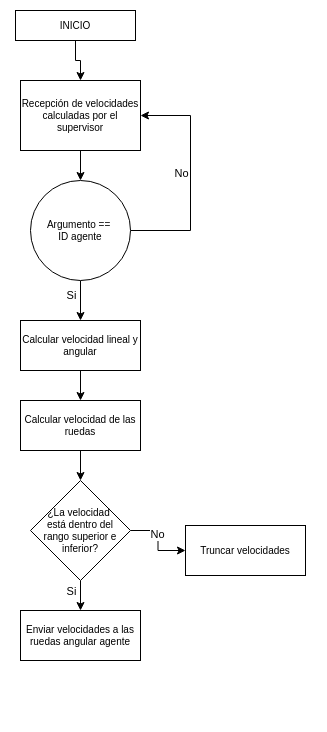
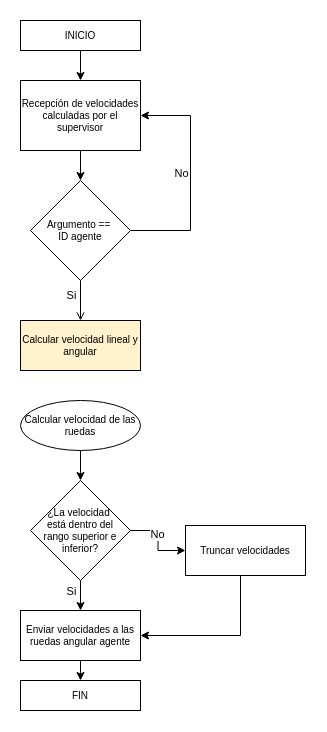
  <mxCell id="0" />
  <mxCell id="1" parent="0" />
  <mxCell id="2" style="edgeStyle=orthogonalEdgeStyle;rounded=0;orthogonalLoop=1;jettySize=auto;html=1;exitX=0.5;exitY=1;exitDx=0;exitDy=0;entryX=0.5;entryY=0;entryDx=0;entryDy=0;" parent="1" source="3" target="10" edge="1"><mxGeometry relative="1" as="geometry" /></mxCell>
- <mxCell id="3" value="INICIO" style="rounded=0;whiteSpace=wrap;html=1;fontSize=10;" parent="1" vertex="1"><mxGeometry x="15" y="10" width="120" height="30" as="geometry" /></mxCell>
- <mxCell id="4" style="edgeStyle=orthogonalEdgeStyle;rounded=0;orthogonalLoop=1;jettySize=auto;html=1;exitX=0.5;exitY=1;exitDx=0;exitDy=0;entryX=0.5;entryY=0;entryDx=0;entryDy=0;" parent="1" source="8" target="12" edge="1"><mxGeometry relative="1" as="geometry" /></mxCell>
+ <mxCell id="3" value="INICIO" style="rounded=0;whiteSpace=wrap;html=1;fontSize=10;" parent="1" vertex="1"><mxGeometry x="20" y="20" width="120" height="30" as="geometry" /></mxCell>
+ <mxCell id="4" style="edgeStyle=orthogonalEdgeStyle;rounded=0;orthogonalLoop=1;jettySize=auto;html=1;exitX=0.5;exitY=1;exitDx=0;exitDy=0;entryX=0.5;entryY=0;entryDx=0;entryDy=0;endArrow=open;" parent="1" source="8" target="12" edge="1"><mxGeometry relative="1" as="geometry" /></mxCell>
  <mxCell id="5" value="Si" style="edgeLabel;html=1;align=center;verticalAlign=middle;resizable=0;points=[];" parent="4" vertex="1" connectable="0"><mxGeometry x="-0.314" y="-1" relative="1" as="geometry"><mxPoint x="-9" as="offset" /></mxGeometry></mxCell>
  <mxCell id="6" style="edgeStyle=orthogonalEdgeStyle;rounded=0;orthogonalLoop=1;jettySize=auto;html=1;entryX=1;entryY=0.5;entryDx=0;entryDy=0;" parent="1" source="8" target="10" edge="1"><mxGeometry relative="1" as="geometry"><Array as="points"><mxPoint x="190" y="230" /><mxPoint x="190" y="115" /></Array></mxGeometry></mxCell>
  <mxCell id="7" value="No" style="edgeLabel;html=1;align=center;verticalAlign=middle;resizable=0;points=[];" parent="6" vertex="1" connectable="0"><mxGeometry x="0.049" y="3" relative="1" as="geometry"><mxPoint x="-7" as="offset" /></mxGeometry></mxCell>
- <mxCell id="8" value="Argumento ==&amp;nbsp;&lt;div style=&quot;font-size: 10px;&quot;&gt;ID agente&lt;/div&gt;" style="ellipse;whiteSpace=wrap;html=1;fontSize=10;" parent="1" vertex="1"><mxGeometry x="30" y="180" width="100" height="100" as="geometry" /></mxCell>
+ <mxCell id="8" value="Argumento ==&amp;nbsp;&lt;div style=&quot;font-size: 10px;&quot;&gt;ID agente&lt;/div&gt;" style="rhombus;whiteSpace=wrap;html=1;fontSize=10;" parent="1" vertex="1"><mxGeometry x="30" y="180" width="100" height="100" as="geometry" /></mxCell>
  <mxCell id="9" style="edgeStyle=orthogonalEdgeStyle;rounded=0;orthogonalLoop=1;jettySize=auto;html=1;exitX=0.5;exitY=1;exitDx=0;exitDy=0;entryX=0.5;entryY=0;entryDx=0;entryDy=0;" parent="1" source="10" target="8" edge="1"><mxGeometry relative="1" as="geometry" /></mxCell>
  <mxCell id="10" value="Recepción de velocidades calculadas por el supervisor" style="rounded=0;whiteSpace=wrap;html=1;fontSize=10;" parent="1" vertex="1"><mxGeometry x="20" y="80" width="120" height="70" as="geometry" /></mxCell>
- <mxCell id="11" style="edgeStyle=orthogonalEdgeStyle;rounded=0;orthogonalLoop=1;jettySize=auto;html=1;exitX=0.5;exitY=1;exitDx=0;exitDy=0;entryX=0.5;entryY=0;entryDx=0;entryDy=0;" parent="1" source="12" target="14" edge="1"><mxGeometry relative="1" as="geometry" /></mxCell>
- <mxCell id="12" value="Calcular velocidad lineal y angular" style="rounded=0;whiteSpace=wrap;html=1;fontSize=10;" parent="1" vertex="1"><mxGeometry x="20" y="320" width="120" height="50" as="geometry" /></mxCell>
+ <mxCell id="12" value="Calcular velocidad lineal y angular" style="rounded=0;whiteSpace=wrap;html=1;fontSize=10;fillColor=#fff2cc;" parent="1" vertex="1"><mxGeometry x="20" y="320" width="120" height="50" as="geometry" /></mxCell>
  <mxCell id="13" style="edgeStyle=orthogonalEdgeStyle;rounded=0;orthogonalLoop=1;jettySize=auto;html=1;exitX=0.5;exitY=1;exitDx=0;exitDy=0;entryX=0.5;entryY=0;entryDx=0;entryDy=0;" parent="1" source="14" target="21" edge="1"><mxGeometry relative="1" as="geometry" /></mxCell>
- <mxCell id="14" value="Calcular velocidad de las ruedas" style="rounded=0;whiteSpace=wrap;html=1;fontSize=10;" parent="1" vertex="1"><mxGeometry x="20" y="400" width="120" height="50" as="geometry" /></mxCell>
+ <mxCell id="14" value="Calcular velocidad de las ruedas" style="ellipse;whiteSpace=wrap;html=1;fontSize=10;" parent="1" vertex="1"><mxGeometry x="20" y="400" width="120" height="50" as="geometry" /></mxCell>
+ <mxCell id="15" style="edgeStyle=orthogonalEdgeStyle;rounded=0;orthogonalLoop=1;jettySize=auto;html=1;exitX=0.5;exitY=1;exitDx=0;exitDy=0;entryX=0.5;entryY=0;entryDx=0;entryDy=0;" edge="1" parent="1" source="16" target="24"><mxGeometry relative="1" as="geometry" /></mxCell>
  <mxCell id="16" value="Enviar velocidades a las ruedas angular agente" style="rounded=0;whiteSpace=wrap;html=1;fontSize=10;" parent="1" vertex="1"><mxGeometry x="20" y="610" width="120" height="50" as="geometry" /></mxCell>
  <mxCell id="17" style="edgeStyle=orthogonalEdgeStyle;rounded=0;orthogonalLoop=1;jettySize=auto;html=1;exitX=0.5;exitY=1;exitDx=0;exitDy=0;entryX=0.5;entryY=0;entryDx=0;entryDy=0;" parent="1" source="21" target="16" edge="1"><mxGeometry relative="1" as="geometry" /></mxCell>
  <mxCell id="18" value="Si" style="edgeLabel;html=1;align=center;verticalAlign=middle;resizable=0;points=[];" parent="17" vertex="1" connectable="0"><mxGeometry x="-0.314" y="2" relative="1" as="geometry"><mxPoint x="-12" as="offset" /></mxGeometry></mxCell>
  <mxCell id="19" style="edgeStyle=orthogonalEdgeStyle;rounded=0;orthogonalLoop=1;jettySize=auto;html=1;exitX=1;exitY=0.5;exitDx=0;exitDy=0;" parent="1" source="21" target="23" edge="1"><mxGeometry relative="1" as="geometry" /></mxCell>
  <mxCell id="20" value="No" style="edgeLabel;html=1;align=center;verticalAlign=middle;resizable=0;points=[];" parent="19" vertex="1" connectable="0"><mxGeometry x="0.126" y="-1" relative="1" as="geometry"><mxPoint y="-11" as="offset" /></mxGeometry></mxCell>
  <mxCell id="21" value="¿La velocidad&amp;nbsp;&lt;div&gt;está dentro del rango superior e inferior?&lt;/div&gt;" style="rhombus;fontSize=10;horizontal=1;align=center;labelBackgroundColor=none;labelBorderColor=none;textShadow=0;whiteSpace=wrap;html=1;spacingTop=0;spacing=4;" parent="1" vertex="1"><mxGeometry x="30" y="480" width="100" height="100" as="geometry" /></mxCell>
+ <mxCell id="22" style="edgeStyle=orthogonalEdgeStyle;rounded=0;orthogonalLoop=1;jettySize=auto;html=1;entryX=1;entryY=0.5;entryDx=0;entryDy=0;" parent="1" source="23" target="16" edge="1"><mxGeometry relative="1" as="geometry"><Array as="points"><mxPoint x="240" y="635" /></Array></mxGeometry></mxCell>
  <mxCell id="23" value="Truncar velocidades" style="rounded=0;whiteSpace=wrap;html=1;fontSize=10;" parent="1" vertex="1"><mxGeometry x="185" y="525" width="120" height="50" as="geometry" /></mxCell>
+ <mxCell id="24" value="FIN" style="rounded=0;whiteSpace=wrap;html=1;fontSize=10;" parent="1" vertex="1"><mxGeometry x="20" y="680" width="120" height="30" as="geometry" /></mxCell>
